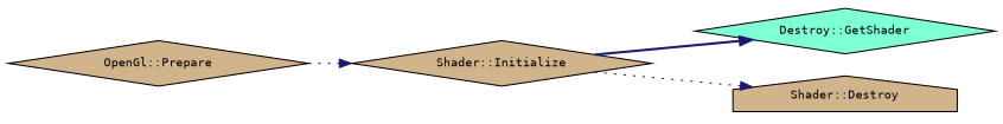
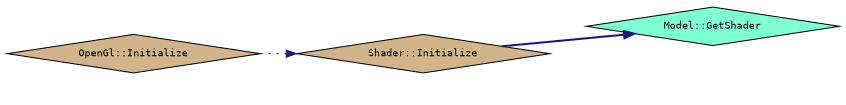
  digraph {
    fontname="DejaVu Sans Mono"
    rankdir=LR
    node [color=black fillcolor=tan fontname="DejaVu Sans Mono" fontsize=10 shape=diamond style=filled]
    edge [color=midnightblue fontname="DejaVu Sans Mono" fontsize=10 labelfontname=FreeSans labelfontsize=10 style=dotted]
-   n1 [fontcolor=black height=0.2 label="OpenGl::Prepare" width=0.4]
+   n1 [fontcolor=black height=0.2 label="OpenGl::Initialize" width=0.4]
    n2 [height=0.2 label="Shader::Initialize" width=0.4]
-   n3 [fillcolor=aquamarine height=0.2 label="Destroy::GetShader" width=0.4]
-   n4 [height=0.2 label="Shader::Destroy" shape=house width=0.4]
+   n3 [fillcolor=aquamarine height=0.2 label="Model::GetShader" width=0.4]
    n1 -> n2
    n2 -> n3 [style=bold]
-   n2 -> n4
  }
